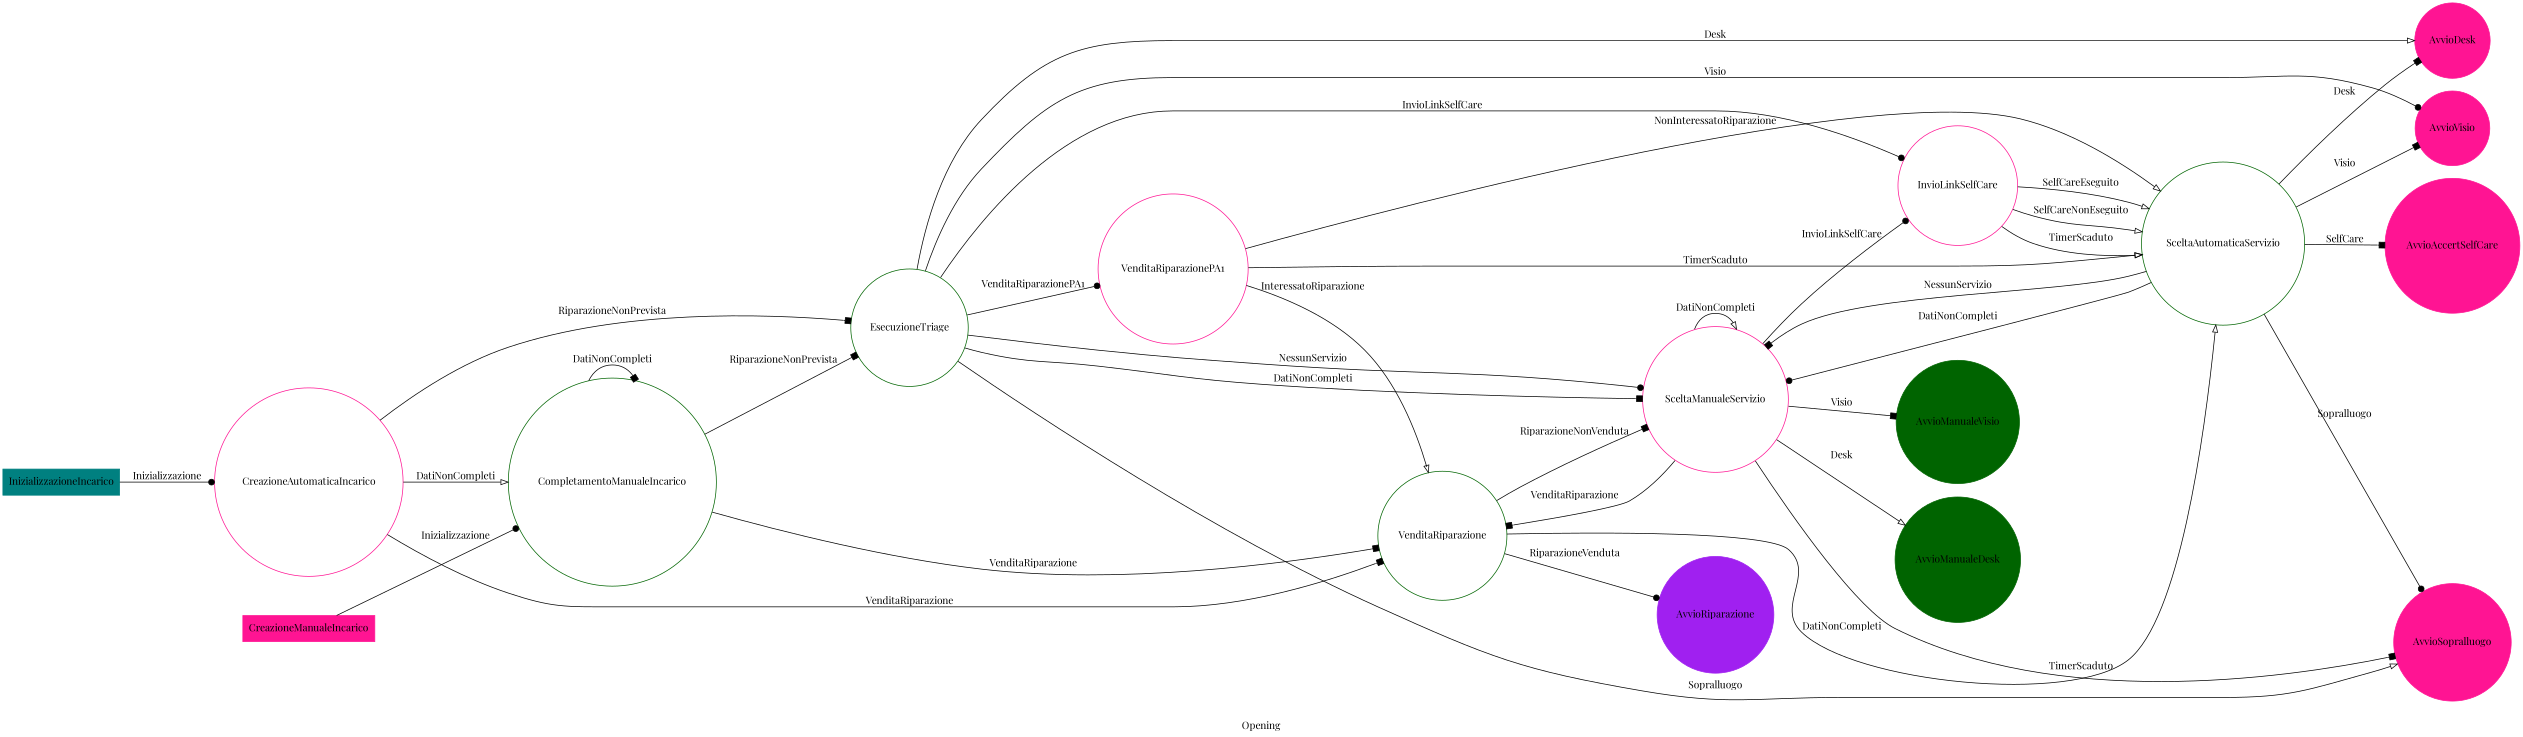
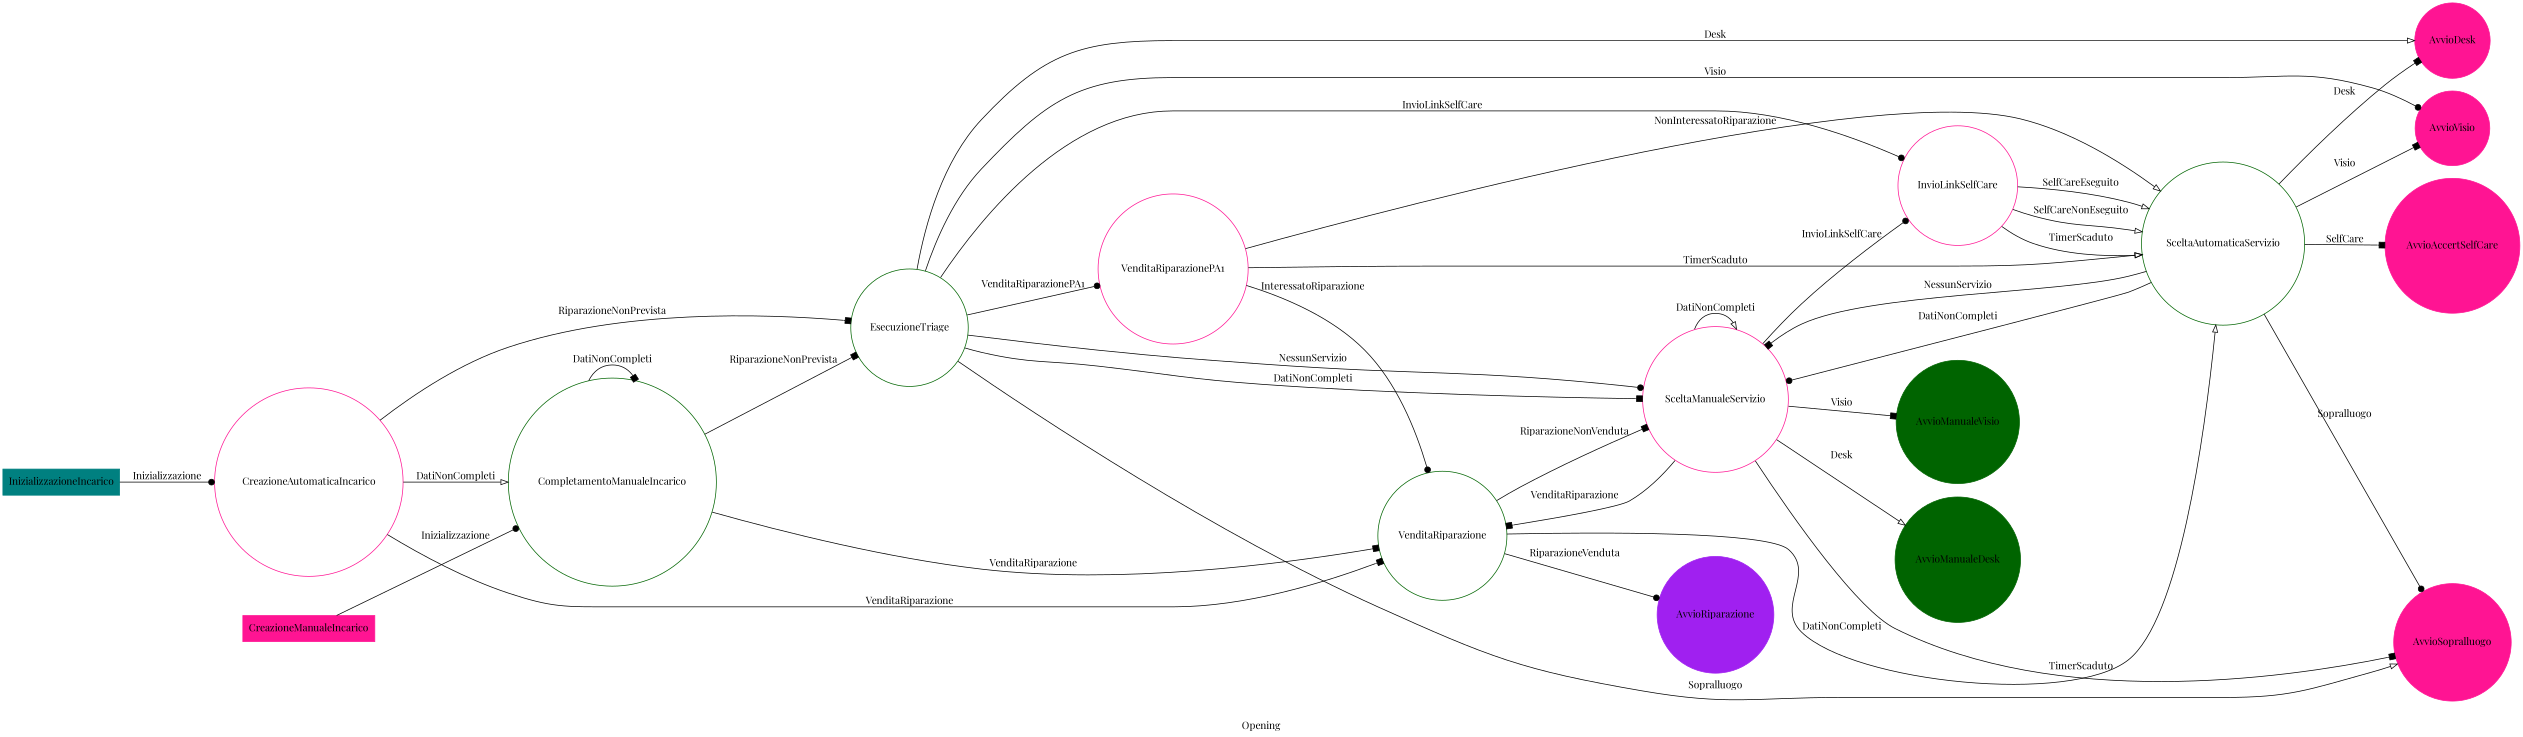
  digraph {
    fontname="Playfair Display"
    label=Opening
    rankdir=LR
    node [color=deeppink fontname="Playfair Display" shape=circle style=filled]
    edge [arrowhead=box fontname="Playfair Display"]
    AvvioRiparazione [color=purple]
    InizializzazioneIncarico [color=teal shape=box]
    CreazioneManualeIncarico [shape=box]
    AvvioVisio
    AvvioDesk
    AvvioSopralluogo
    AvvioManualeVisio [color=darkgreen]
    AvvioManualeDesk [color=darkgreen]
    AvvioAccertSelfCare
    CreazioneAutomaticaIncarico [style=""]
    CompletamentoManualeIncarico [color=darkgreen style=""]
    VenditaRiparazione [color=darkgreen style=""]
    EsecuzioneTriage [color=darkgreen style=""]
    SceltaManualeServizio [style=""]
    SceltaAutomaticaServizio [color=darkgreen style=""]
    InvioLinkSelfCare [style=""]
    VenditaRiparazionePA1 [style=""]
    subgraph sub_1 {
      color=green
      label=Repair
      AvvioRiparazione
    }
    subgraph sub_2 {
      color=green
      label=Repair
      InizializzazioneIncarico
      CreazioneManualeIncarico
    }
    subgraph sub_3 {
      color=blue
      label=Assessment
      AvvioVisio
      AvvioDesk
      AvvioSopralluogo
      AvvioManualeVisio
      AvvioManualeDesk
      AvvioAccertSelfCare
    }
    InizializzazioneIncarico -> CreazioneAutomaticaIncarico [arrowhead=dot label=Inizializzazione]
    CreazioneManualeIncarico -> CompletamentoManualeIncarico [arrowhead=dot label=Inizializzazione]
    CreazioneAutomaticaIncarico -> CompletamentoManualeIncarico [arrowhead=onormal label=DatiNonCompleti]
    CreazioneAutomaticaIncarico -> VenditaRiparazione [label=VenditaRiparazione]
    CreazioneAutomaticaIncarico -> EsecuzioneTriage [label=RiparazioneNonPrevista]
    CompletamentoManualeIncarico -> CompletamentoManualeIncarico [label=DatiNonCompleti]
    CompletamentoManualeIncarico -> VenditaRiparazione [label=VenditaRiparazione]
    CompletamentoManualeIncarico -> EsecuzioneTriage [label=RiparazioneNonPrevista]
    VenditaRiparazione -> AvvioRiparazione [arrowhead=dot label=RiparazioneVenduta]
    VenditaRiparazione -> SceltaManualeServizio [label=RiparazioneNonVenduta]
    VenditaRiparazione -> SceltaAutomaticaServizio [arrowhead=onormal label=DatiNonCompleti]
    EsecuzioneTriage -> AvvioVisio [arrowhead=dot label=Visio]
    EsecuzioneTriage -> AvvioDesk [arrowhead=onormal label=Desk]
    EsecuzioneTriage -> AvvioSopralluogo [arrowhead=onormal label=Sopralluogo]
    EsecuzioneTriage -> SceltaManualeServizio [arrowhead=dot label=NessunServizio]
    EsecuzioneTriage -> SceltaManualeServizio [label=DatiNonCompleti]
    EsecuzioneTriage -> InvioLinkSelfCare [arrowhead=dot label=InvioLinkSelfCare]
    EsecuzioneTriage -> VenditaRiparazionePA1 [arrowhead=dot label=VenditaRiparazionePA1]
    SceltaManualeServizio -> AvvioSopralluogo [label=TimerScaduto]
    SceltaManualeServizio -> AvvioManualeVisio [label=Visio]
    SceltaManualeServizio -> AvvioManualeDesk [arrowhead=onormal label=Desk]
    SceltaManualeServizio -> VenditaRiparazione [label=VenditaRiparazione]
    SceltaManualeServizio -> SceltaManualeServizio [arrowhead=onormal label=DatiNonCompleti]
    SceltaManualeServizio -> InvioLinkSelfCare [arrowhead=dot label=InvioLinkSelfCare]
    SceltaAutomaticaServizio -> AvvioVisio [label=Visio]
    SceltaAutomaticaServizio -> AvvioDesk [label=Desk]
    SceltaAutomaticaServizio -> AvvioSopralluogo [arrowhead=dot label=Sopralluogo]
    SceltaAutomaticaServizio -> AvvioAccertSelfCare [label=SelfCare]
    SceltaAutomaticaServizio -> SceltaManualeServizio [label=NessunServizio]
    SceltaAutomaticaServizio -> SceltaManualeServizio [arrowhead=dot label=DatiNonCompleti]
    InvioLinkSelfCare -> SceltaAutomaticaServizio [arrowhead=onormal label=SelfCareEseguito]
    InvioLinkSelfCare -> SceltaAutomaticaServizio [arrowhead=onormal label=SelfCareNonEseguito]
    InvioLinkSelfCare -> SceltaAutomaticaServizio [arrowhead=onormal label=TimerScaduto]
-   VenditaRiparazionePA1 -> VenditaRiparazione [arrowhead=onormal label=InteressatoRiparazione]
+   VenditaRiparazionePA1 -> VenditaRiparazione [arrowhead=dot label=InteressatoRiparazione]
    VenditaRiparazionePA1 -> SceltaAutomaticaServizio [arrowhead=onormal label=NonInteressatoRiparazione]
    VenditaRiparazionePA1 -> SceltaAutomaticaServizio [arrowhead=onormal label=TimerScaduto]
  }
